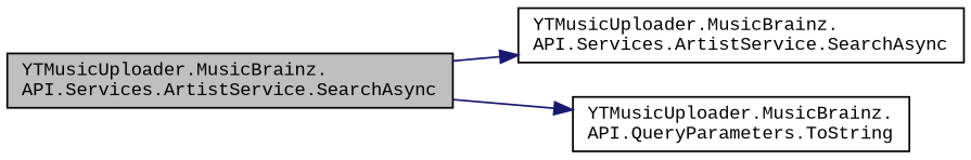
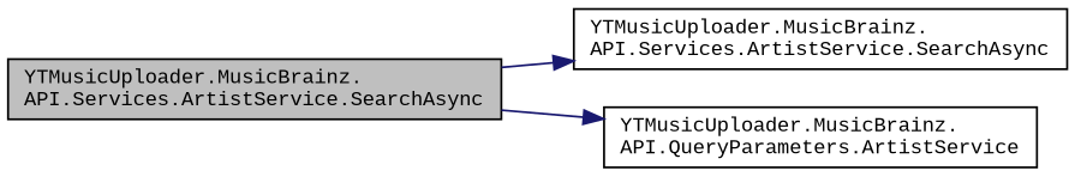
  digraph {
    rankdir=LR
    fontname="Liberation Mono"
    node [color=black fillcolor=white fontname="Liberation Mono" fontsize=10 shape=record style=filled]
    edge [color=midnightblue fontname="Liberation Mono" fontsize=10 labelfontname=Helvetica labelfontsize=10 style=solid]
    n1 [fillcolor=grey75 fontcolor=black height=0.2 label="YTMusicUploader.MusicBrainz.\lAPI.Services.ArtistService.SearchAsync" width=0.4]
    n2 [height=0.2 label="YTMusicUploader.MusicBrainz.\lAPI.Services.ArtistService.SearchAsync" width=0.4]
-   n3 [height=0.2 label="YTMusicUploader.MusicBrainz.\lAPI.QueryParameters.ToString" width=0.4]
+   n3 [height=0.2 label="YTMusicUploader.MusicBrainz.\lAPI.QueryParameters.ArtistService" width=0.4]
    n1 -> n2
    n1 -> n3
  }
